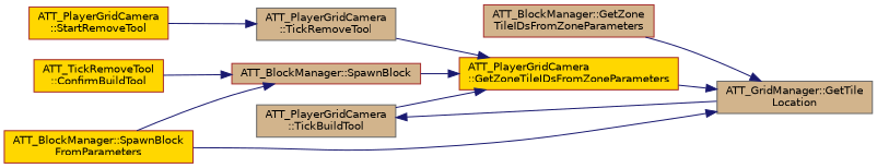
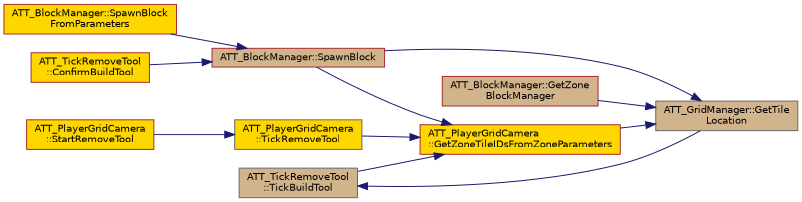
  digraph {
    rankdir=RL
    node [color=brown fillcolor=tan fontname=Helvetica fontsize=10 shape=record style=filled]
    edge [color=midnightblue dir=back fontname=Helvetica fontsize=10 labelfontname=Helvetica labelfontsize=10 style=solid]
    n1 [color=gray40 fontcolor=black height=0.2 label="ATT_GridManager::GetTile\lLocation" width=0.4]
    n2 [height=0.2 label="ATT_BlockManager::SpawnBlock" width=0.4]
-   n3 [height=0.2 label="ATT_BlockManager::GetZone\lTileIDsFromZoneParameters" width=0.4]
+   n3 [height=0.2 label="ATT_BlockManager::GetZone\lBlockManager" width=0.4]
    n4 [fillcolor=gold height=0.2 label="ATT_PlayerGridCamera\l::GetZoneTileIDsFromZoneParameters" width=0.4]
    n5 [fillcolor=gold height=0.2 label="ATT_BlockManager::SpawnBlock\lFromParameters" width=0.4]
    n6 [fillcolor=gold height=0.2 label="ATT_TickRemoveTool\l::ConfirmBuildTool" width=0.4]
-   n7 [color=gray40 height=0.2 label="ATT_PlayerGridCamera\l::TickBuildTool" width=0.4]
-   n8 [color=gray40 height=0.2 label="ATT_PlayerGridCamera\l::TickRemoveTool" width=0.4]
+   n7 [color=gray40 height=0.2 label="ATT_TickRemoveTool\l::TickBuildTool" width=0.4]
+   n8 [color=gray40 fillcolor=gold height=0.2 label="ATT_PlayerGridCamera\l::TickRemoveTool" width=0.4]
    n9 [fillcolor=gold height=0.2 label="ATT_PlayerGridCamera\l::StartRemoveTool" width=0.4]
-   n1 -> n5
+   n1 -> n2
    n1 -> n3
    n1 -> n4
    n2 -> n5
    n2 -> n6
    n4 -> n2
    n4 -> n7
    n4 -> n8
    n7 -> n1
    n8 -> n9
  }
